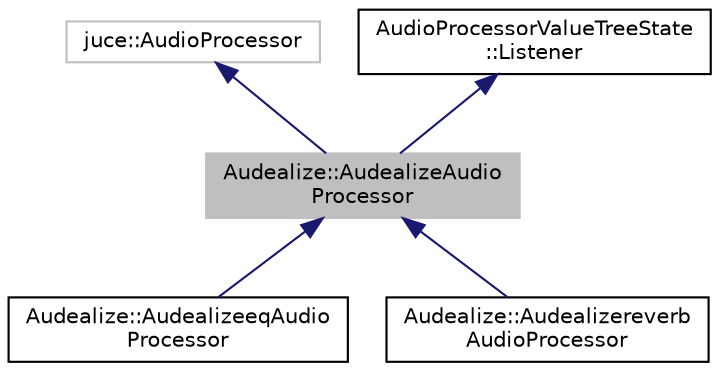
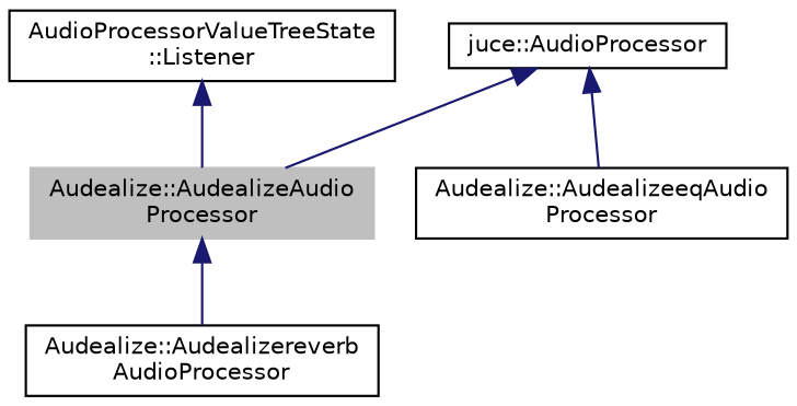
  digraph {
    node [color=black fillcolor=white fontname=Helvetica fontsize=10 shape=record style=filled]
    edge [color=midnightblue dir=back fontname=Helvetica fontsize=10 labelfontname=Helvetica labelfontsize=10 style=solid]
    n1 [color=grey75 fillcolor=grey75 fontcolor=black height=0.2 label="Audealize::AudealizeAudio\lProcessor" width=0.4]
    n2 [height=0.2 label="Audealize::AudealizeeqAudio\lProcessor" width=0.4]
    n3 [height=0.2 label="Audealize::Audealizereverb\lAudioProcessor" width=0.4]
-   n4 [color=grey75 height=0.2 label="juce::AudioProcessor" width=0.4]
+   n4 [height=0.2 label="juce::AudioProcessor" width=0.4]
    n5 [height=0.2 label="AudioProcessorValueTreeState\l::Listener" width=0.4]
-   n1 -> n2
+   n4 -> n2
    n1 -> n3
    n4 -> n1
    n5 -> n1
  }
